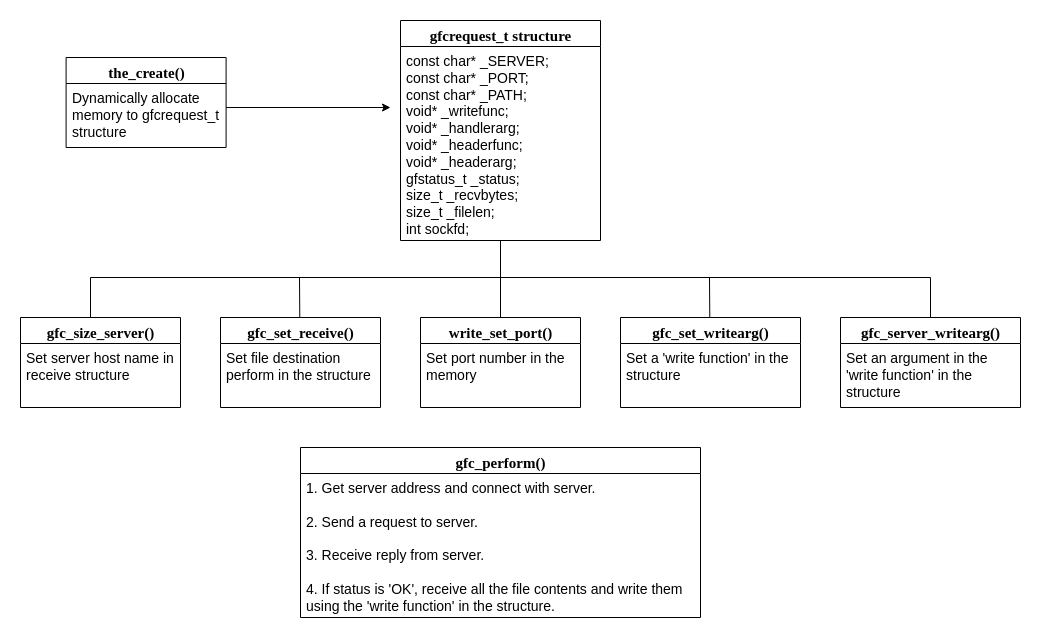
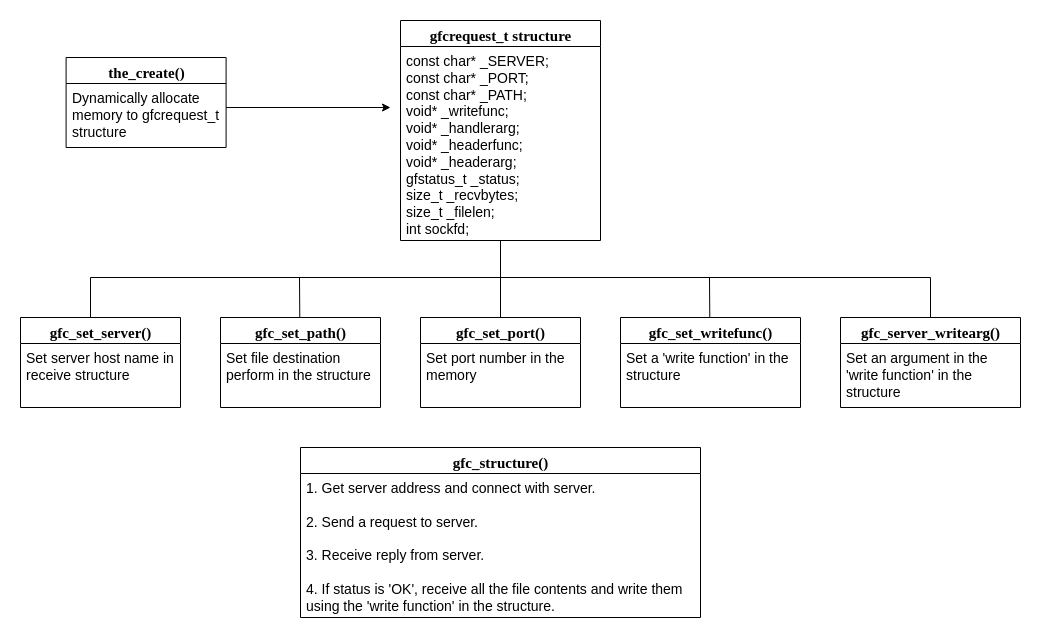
  <mxCell id="0" />
  <mxCell id="1" parent="0" />
  <mxCell id="2" value="&lt;font style=&quot;font-size: 15px&quot;&gt;the_create()&lt;/font&gt;" style="swimlane;html=1;fontStyle=1;align=center;verticalAlign=top;childLayout=stackLayout;horizontal=1;startSize=26;horizontalStack=0;resizeParent=1;resizeLast=0;collapsible=1;marginBottom=0;swimlaneFillColor=#ffffff;rounded=0;shadow=0;comic=0;labelBackgroundColor=none;strokeWidth=1;fillColor=none;fontFamily=Verdana;fontSize=12" parent="1" vertex="1"><mxGeometry x="65.6" y="57" width="160" height="90" as="geometry"><mxRectangle x="90" y="83" width="140" height="26" as="alternateBounds" /></mxGeometry></mxCell>
  <mxCell id="3" value="&lt;font style=&quot;font-size: 14px&quot;&gt;Dynamically allocate memory to gfcrequest_t structure&lt;/font&gt;" style="text;html=1;strokeColor=none;fillColor=none;align=left;verticalAlign=top;spacingLeft=4;spacingRight=4;whiteSpace=wrap;overflow=hidden;rotatable=0;points=[[0,0.5],[1,0.5]];portConstraint=eastwest;" parent="2" vertex="1"><mxGeometry y="26" width="160" height="64" as="geometry" /></mxCell>
  <mxCell id="4" value="&lt;span style=&quot;font-size: 15px&quot;&gt;gfcrequest_t structure&lt;/span&gt;" style="swimlane;html=1;fontStyle=1;align=center;verticalAlign=top;childLayout=stackLayout;horizontal=1;startSize=26;horizontalStack=0;resizeParent=1;resizeLast=0;collapsible=1;marginBottom=0;swimlaneFillColor=#ffffff;rounded=0;shadow=0;comic=0;labelBackgroundColor=none;strokeWidth=1;fillColor=none;fontFamily=Verdana;fontSize=12" vertex="1" parent="1"><mxGeometry x="400" y="20" width="200" height="220" as="geometry"><mxRectangle x="90" y="83" width="140" height="26" as="alternateBounds" /></mxGeometry></mxCell>
  <mxCell id="5" value="&lt;font style=&quot;font-size: 14px&quot;&gt;const char* _SERVER;&lt;br&gt;const char* _PORT;&lt;br&gt;const char* _PATH;&lt;br&gt;void* _writefunc;&lt;br&gt;void* _handlerarg;&lt;br&gt;void* _headerfunc;&lt;br&gt;void* _headerarg;&lt;br&gt;gfstatus_t _status;&lt;br&gt;size_t _recvbytes;&lt;br&gt;size_t _filelen;&lt;br&gt;int sockfd;&lt;br&gt;&lt;/font&gt;" style="text;html=1;strokeColor=none;fillColor=none;align=left;verticalAlign=top;spacingLeft=4;spacingRight=4;whiteSpace=wrap;overflow=hidden;rotatable=0;points=[[0,0.5],[1,0.5]];portConstraint=eastwest;" vertex="1" parent="4"><mxGeometry y="26" width="200" height="194" as="geometry" /></mxCell>
  <mxCell id="6" value="" style="endArrow=classic;html=1;" edge="1" parent="1"><mxGeometry width="50" height="50" relative="1" as="geometry"><mxPoint x="225.6" y="107" as="sourcePoint" /><mxPoint x="390" y="107" as="targetPoint" /></mxGeometry></mxCell>
- <mxCell id="7" value="&lt;font style=&quot;font-size: 15px&quot;&gt;gfc_size_server()&lt;/font&gt;" style="swimlane;html=1;fontStyle=1;align=center;verticalAlign=top;childLayout=stackLayout;horizontal=1;startSize=26;horizontalStack=0;resizeParent=1;resizeLast=0;collapsible=1;marginBottom=0;swimlaneFillColor=#ffffff;rounded=0;shadow=0;comic=0;labelBackgroundColor=none;strokeWidth=1;fillColor=none;fontFamily=Verdana;fontSize=12" vertex="1" parent="1"><mxGeometry x="20" y="317" width="160" height="90" as="geometry"><mxRectangle x="90" y="83" width="140" height="26" as="alternateBounds" /></mxGeometry></mxCell>
+ <mxCell id="7" value="&lt;font style=&quot;font-size: 15px&quot;&gt;gfc_set_server()&lt;/font&gt;" style="swimlane;html=1;fontStyle=1;align=center;verticalAlign=top;childLayout=stackLayout;horizontal=1;startSize=26;horizontalStack=0;resizeParent=1;resizeLast=0;collapsible=1;marginBottom=0;swimlaneFillColor=#ffffff;rounded=0;shadow=0;comic=0;labelBackgroundColor=none;strokeWidth=1;fillColor=none;fontFamily=Verdana;fontSize=12" vertex="1" parent="1"><mxGeometry x="20" y="317" width="160" height="90" as="geometry"><mxRectangle x="90" y="83" width="140" height="26" as="alternateBounds" /></mxGeometry></mxCell>
  <mxCell id="8" value="&lt;font style=&quot;font-size: 14px&quot;&gt;Set server host name in receive structure&lt;/font&gt;" style="text;html=1;strokeColor=none;fillColor=none;align=left;verticalAlign=top;spacingLeft=4;spacingRight=4;whiteSpace=wrap;overflow=hidden;rotatable=0;points=[[0,0.5],[1,0.5]];portConstraint=eastwest;" vertex="1" parent="7"><mxGeometry y="26" width="160" height="64" as="geometry" /></mxCell>
- <mxCell id="9" value="&lt;font style=&quot;font-size: 15px&quot;&gt;gfc_set_receive()&lt;/font&gt;" style="swimlane;html=1;fontStyle=1;align=center;verticalAlign=top;childLayout=stackLayout;horizontal=1;startSize=26;horizontalStack=0;resizeParent=1;resizeLast=0;collapsible=1;marginBottom=0;swimlaneFillColor=#ffffff;rounded=0;shadow=0;comic=0;labelBackgroundColor=none;strokeWidth=1;fillColor=none;fontFamily=Verdana;fontSize=12" vertex="1" parent="1"><mxGeometry x="220" y="317" width="160" height="90" as="geometry"><mxRectangle x="90" y="83" width="140" height="26" as="alternateBounds" /></mxGeometry></mxCell>
+ <mxCell id="9" value="&lt;font style=&quot;font-size: 15px&quot;&gt;gfc_set_path()&lt;/font&gt;" style="swimlane;html=1;fontStyle=1;align=center;verticalAlign=top;childLayout=stackLayout;horizontal=1;startSize=26;horizontalStack=0;resizeParent=1;resizeLast=0;collapsible=1;marginBottom=0;swimlaneFillColor=#ffffff;rounded=0;shadow=0;comic=0;labelBackgroundColor=none;strokeWidth=1;fillColor=none;fontFamily=Verdana;fontSize=12" vertex="1" parent="1"><mxGeometry x="220" y="317" width="160" height="90" as="geometry"><mxRectangle x="90" y="83" width="140" height="26" as="alternateBounds" /></mxGeometry></mxCell>
  <mxCell id="10" value="&lt;span style=&quot;font-size: 14px&quot;&gt;Set file destination perform in the structure&lt;/span&gt;" style="text;html=1;strokeColor=none;fillColor=none;align=left;verticalAlign=top;spacingLeft=4;spacingRight=4;whiteSpace=wrap;overflow=hidden;rotatable=0;points=[[0,0.5],[1,0.5]];portConstraint=eastwest;" vertex="1" parent="9"><mxGeometry y="26" width="160" height="64" as="geometry" /></mxCell>
- <mxCell id="11" value="&lt;font style=&quot;font-size: 15px&quot;&gt;write_set_port()&lt;/font&gt;" style="swimlane;html=1;fontStyle=1;align=center;verticalAlign=top;childLayout=stackLayout;horizontal=1;startSize=26;horizontalStack=0;resizeParent=1;resizeLast=0;collapsible=1;marginBottom=0;swimlaneFillColor=#ffffff;rounded=0;shadow=0;comic=0;labelBackgroundColor=none;strokeWidth=1;fillColor=none;fontFamily=Verdana;fontSize=12" vertex="1" parent="1"><mxGeometry x="420" y="317" width="160" height="90" as="geometry"><mxRectangle x="90" y="83" width="140" height="26" as="alternateBounds" /></mxGeometry></mxCell>
+ <mxCell id="11" value="&lt;font style=&quot;font-size: 15px&quot;&gt;gfc_set_port()&lt;/font&gt;" style="swimlane;html=1;fontStyle=1;align=center;verticalAlign=top;childLayout=stackLayout;horizontal=1;startSize=26;horizontalStack=0;resizeParent=1;resizeLast=0;collapsible=1;marginBottom=0;swimlaneFillColor=#ffffff;rounded=0;shadow=0;comic=0;labelBackgroundColor=none;strokeWidth=1;fillColor=none;fontFamily=Verdana;fontSize=12" vertex="1" parent="1"><mxGeometry x="420" y="317" width="160" height="90" as="geometry"><mxRectangle x="90" y="83" width="140" height="26" as="alternateBounds" /></mxGeometry></mxCell>
  <mxCell id="12" value="&lt;font style=&quot;font-size: 14px&quot;&gt;Set port number in the memory&lt;/font&gt;" style="text;html=1;strokeColor=none;fillColor=none;align=left;verticalAlign=top;spacingLeft=4;spacingRight=4;whiteSpace=wrap;overflow=hidden;rotatable=0;points=[[0,0.5],[1,0.5]];portConstraint=eastwest;" vertex="1" parent="11"><mxGeometry y="26" width="160" height="64" as="geometry" /></mxCell>
- <mxCell id="13" value="&lt;font style=&quot;font-size: 15px&quot;&gt;gfc_set_writearg()&lt;/font&gt;" style="swimlane;html=1;fontStyle=1;align=center;verticalAlign=top;childLayout=stackLayout;horizontal=1;startSize=26;horizontalStack=0;resizeParent=1;resizeLast=0;collapsible=1;marginBottom=0;swimlaneFillColor=#ffffff;rounded=0;shadow=0;comic=0;labelBackgroundColor=none;strokeWidth=1;fillColor=none;fontFamily=Verdana;fontSize=12" vertex="1" parent="1"><mxGeometry x="620" y="317" width="180" height="90" as="geometry"><mxRectangle x="90" y="83" width="140" height="26" as="alternateBounds" /></mxGeometry></mxCell>
+ <mxCell id="13" value="&lt;font style=&quot;font-size: 15px&quot;&gt;gfc_set_writefunc()&lt;/font&gt;" style="swimlane;html=1;fontStyle=1;align=center;verticalAlign=top;childLayout=stackLayout;horizontal=1;startSize=26;horizontalStack=0;resizeParent=1;resizeLast=0;collapsible=1;marginBottom=0;swimlaneFillColor=#ffffff;rounded=0;shadow=0;comic=0;labelBackgroundColor=none;strokeWidth=1;fillColor=none;fontFamily=Verdana;fontSize=12" vertex="1" parent="1"><mxGeometry x="620" y="317" width="180" height="90" as="geometry"><mxRectangle x="90" y="83" width="140" height="26" as="alternateBounds" /></mxGeometry></mxCell>
  <mxCell id="14" value="&lt;font style=&quot;font-size: 14px&quot;&gt;Set a 'write function' in the structure&lt;/font&gt;" style="text;html=1;strokeColor=none;fillColor=none;align=left;verticalAlign=top;spacingLeft=4;spacingRight=4;whiteSpace=wrap;overflow=hidden;rotatable=0;points=[[0,0.5],[1,0.5]];portConstraint=eastwest;" vertex="1" parent="13"><mxGeometry y="26" width="180" height="64" as="geometry" /></mxCell>
  <mxCell id="15" value="&lt;font style=&quot;font-size: 15px&quot;&gt;gfc_server_writearg()&lt;/font&gt;" style="swimlane;html=1;fontStyle=1;align=center;verticalAlign=top;childLayout=stackLayout;horizontal=1;startSize=26;horizontalStack=0;resizeParent=1;resizeLast=0;collapsible=1;marginBottom=0;swimlaneFillColor=#ffffff;rounded=0;shadow=0;comic=0;labelBackgroundColor=none;strokeWidth=1;fillColor=none;fontFamily=Verdana;fontSize=12" vertex="1" parent="1"><mxGeometry x="840" y="317" width="180" height="90" as="geometry"><mxRectangle x="90" y="83" width="140" height="26" as="alternateBounds" /></mxGeometry></mxCell>
  <mxCell id="16" value="&lt;span style=&quot;font-size: 14px&quot;&gt;Set an argument in the 'write function' in the structure&lt;/span&gt;" style="text;html=1;strokeColor=none;fillColor=none;align=left;verticalAlign=top;spacingLeft=4;spacingRight=4;whiteSpace=wrap;overflow=hidden;rotatable=0;points=[[0,0.5],[1,0.5]];portConstraint=eastwest;" vertex="1" parent="15"><mxGeometry y="26" width="180" height="64" as="geometry" /></mxCell>
  <mxCell id="17" value="" style="endArrow=none;html=1;exitX=0.5;exitY=0;exitDx=0;exitDy=0;" edge="1" parent="1" source="11"><mxGeometry width="50" height="50" relative="1" as="geometry"><mxPoint x="450" y="290" as="sourcePoint" /><mxPoint x="500" y="240" as="targetPoint" /></mxGeometry></mxCell>
  <mxCell id="18" value="" style="endArrow=none;html=1;exitX=0.5;exitY=0;exitDx=0;exitDy=0;" edge="1" parent="1"><mxGeometry width="50" height="50" relative="1" as="geometry"><mxPoint x="90" y="317" as="sourcePoint" /><mxPoint x="90" y="277" as="targetPoint" /></mxGeometry></mxCell>
  <mxCell id="19" value="" style="endArrow=none;html=1;exitX=0.5;exitY=0;exitDx=0;exitDy=0;" edge="1" parent="1"><mxGeometry width="50" height="50" relative="1" as="geometry"><mxPoint x="299.29" y="317" as="sourcePoint" /><mxPoint x="299" y="277" as="targetPoint" /></mxGeometry></mxCell>
  <mxCell id="20" value="" style="endArrow=none;html=1;exitX=0.5;exitY=0;exitDx=0;exitDy=0;" edge="1" parent="1"><mxGeometry width="50" height="50" relative="1" as="geometry"><mxPoint x="709.29" y="317" as="sourcePoint" /><mxPoint x="709" y="277" as="targetPoint" /></mxGeometry></mxCell>
  <mxCell id="21" value="" style="endArrow=none;html=1;exitX=0.5;exitY=0;exitDx=0;exitDy=0;" edge="1" parent="1"><mxGeometry width="50" height="50" relative="1" as="geometry"><mxPoint x="930" y="317" as="sourcePoint" /><mxPoint x="930" y="277" as="targetPoint" /></mxGeometry></mxCell>
  <mxCell id="22" value="" style="endArrow=none;html=1;" edge="1" parent="1"><mxGeometry width="50" height="50" relative="1" as="geometry"><mxPoint x="90" y="277" as="sourcePoint" /><mxPoint x="930" y="277" as="targetPoint" /></mxGeometry></mxCell>
- <mxCell id="23" value="&lt;font style=&quot;font-size: 15px&quot;&gt;gfc_perform()&lt;/font&gt;" style="swimlane;html=1;fontStyle=1;align=center;verticalAlign=top;childLayout=stackLayout;horizontal=1;startSize=26;horizontalStack=0;resizeParent=1;resizeLast=0;collapsible=1;marginBottom=0;swimlaneFillColor=#ffffff;rounded=0;shadow=0;comic=0;labelBackgroundColor=none;strokeWidth=1;fillColor=none;fontFamily=Verdana;fontSize=12" vertex="1" parent="1"><mxGeometry x="300" y="447" width="400" height="170" as="geometry"><mxRectangle x="90" y="83" width="140" height="26" as="alternateBounds" /></mxGeometry></mxCell>
+ <mxCell id="23" value="&lt;font style=&quot;font-size: 15px&quot;&gt;gfc_structure()&lt;/font&gt;" style="swimlane;html=1;fontStyle=1;align=center;verticalAlign=top;childLayout=stackLayout;horizontal=1;startSize=26;horizontalStack=0;resizeParent=1;resizeLast=0;collapsible=1;marginBottom=0;swimlaneFillColor=#ffffff;rounded=0;shadow=0;comic=0;labelBackgroundColor=none;strokeWidth=1;fillColor=none;fontFamily=Verdana;fontSize=12" vertex="1" parent="1"><mxGeometry x="300" y="447" width="400" height="170" as="geometry"><mxRectangle x="90" y="83" width="140" height="26" as="alternateBounds" /></mxGeometry></mxCell>
  <mxCell id="24" value="&lt;span style=&quot;font-size: 14px&quot;&gt;1. Get server address and connect with server.&lt;br&gt;&lt;br&gt;2. Send a request to server.&lt;br&gt;&lt;br&gt;3. Receive reply from server.&lt;br&gt;&lt;br&gt;4. If status is 'OK', receive all the file contents and write them using the 'write function' in the structure.&lt;br&gt;&lt;/span&gt;" style="text;html=1;strokeColor=none;fillColor=none;align=left;verticalAlign=top;spacingLeft=4;spacingRight=4;whiteSpace=wrap;overflow=hidden;rotatable=0;points=[[0,0.5],[1,0.5]];portConstraint=eastwest;" vertex="1" parent="23"><mxGeometry y="26" width="400" height="144" as="geometry" /></mxCell>
